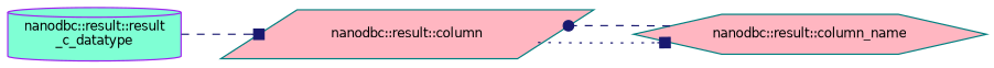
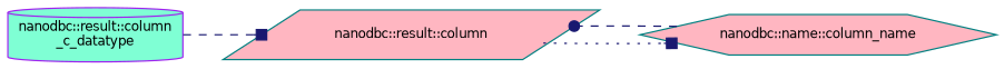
  digraph {
    rankdir=LR
    node [color=teal fillcolor=lightpink fontname=Helvetica fontsize=10 style=filled]
    edge [arrowhead=box color=midnightblue fontname=Helvetica fontsize=10 labelfontname=Helvetica labelfontsize=10 style=dashed]
-   n1 [color=purple fillcolor=aquamarine fontcolor=black height=0.2 label="nanodbc::result::result\l_c_datatype" shape=cylinder width=0.4]
+   n1 [color=purple fillcolor=aquamarine fontcolor=black height=0.2 label="nanodbc::result::column\l_c_datatype" shape=cylinder width=0.4]
    n2 [height=0.2 label="nanodbc::result::column" shape=parallelogram width=0.4]
-   n3 [height=0.2 label="nanodbc::result::column_name" shape=hexagon width=0.4]
+   n3 [height=0.2 label="nanodbc::name::column_name" shape=hexagon width=0.4]
    n1 -> n2
    n2 -> n3 [style=dotted]
    n3 -> n2 [arrowhead=dot]
  }
